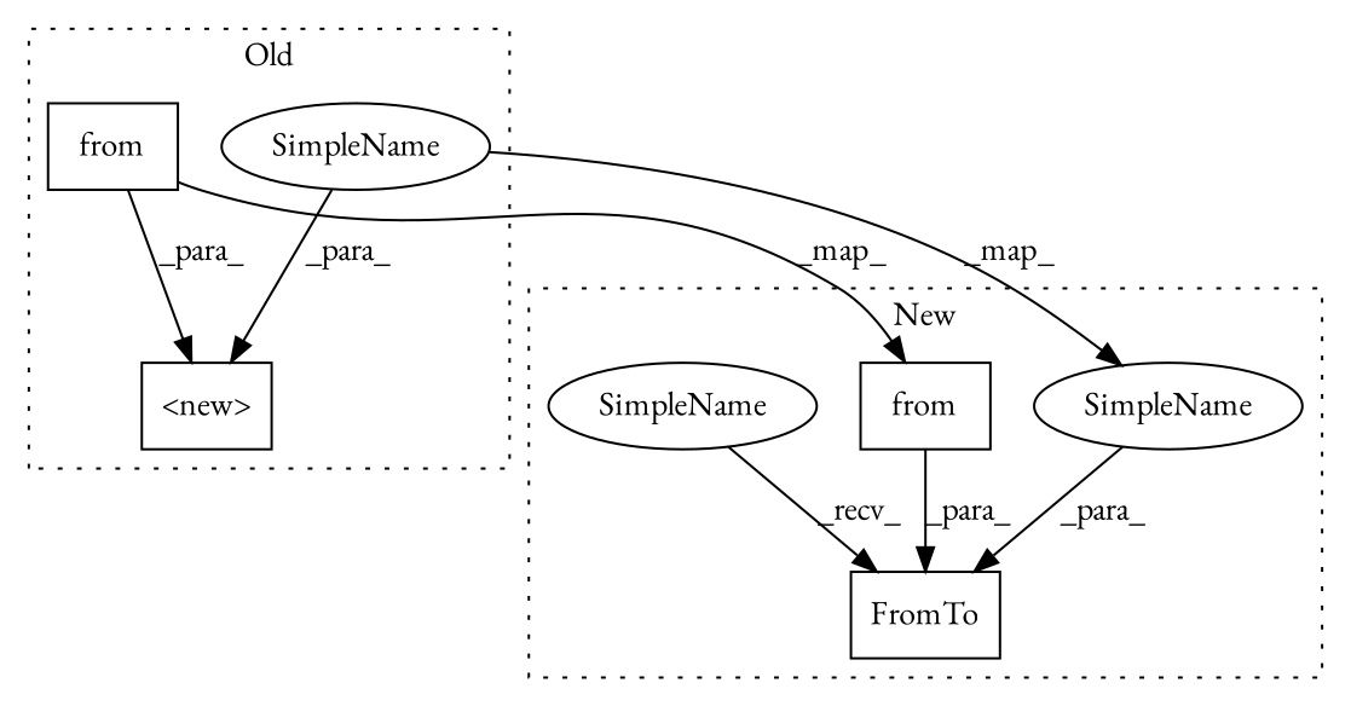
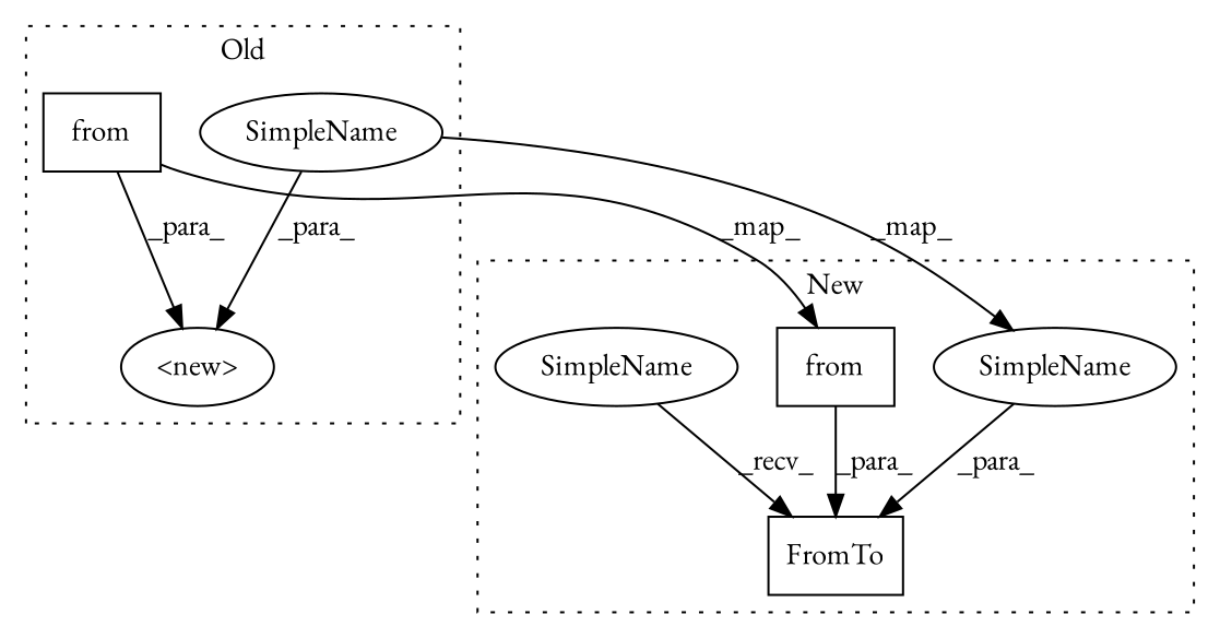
  digraph {
    fontname="EB Garamond"
    node [a=32 l=2 shape=box fontname="EB Garamond"]
    edge [fontname="EB Garamond"]
    n1 [l="13326,0" label=from s="-1,13330"]
-   n2 [a=14 l="19,1" label="<new>" s="13306,13333"]
+   n2 [a=14 l="19,1" label="<new>" s="13306,13333" shape=ellipse]
    n3 [a=42 label=SimpleName s=13331 shape=ellipse]
    n4 [l="17303,0" label=from s="-1,17307"]
    n5 [l="7,1" label=FromTo s="17295,17310"]
    n6 [a=42 label=SimpleName s=17308 shape=ellipse]
    n7 [a=42 l=14 label=SimpleName s=17280 shape=ellipse]
    subgraph cluster_1 {
      label=Old
      style=dotted
      n1
      n2
      n3
    }
    subgraph cluster_2 {
      label=New
      style=dotted
      n4
      n5
      n6
      n7
    }
    n1 -> n2 [label=_para_]
    n1 -> n4 [label=_map_]
    n3 -> n2 [label=_para_]
    n3 -> n6 [label=_map_]
    n4 -> n5 [label=_para_]
    n6 -> n5 [label=_para_]
    n7 -> n5 [label=_recv_]
  }
